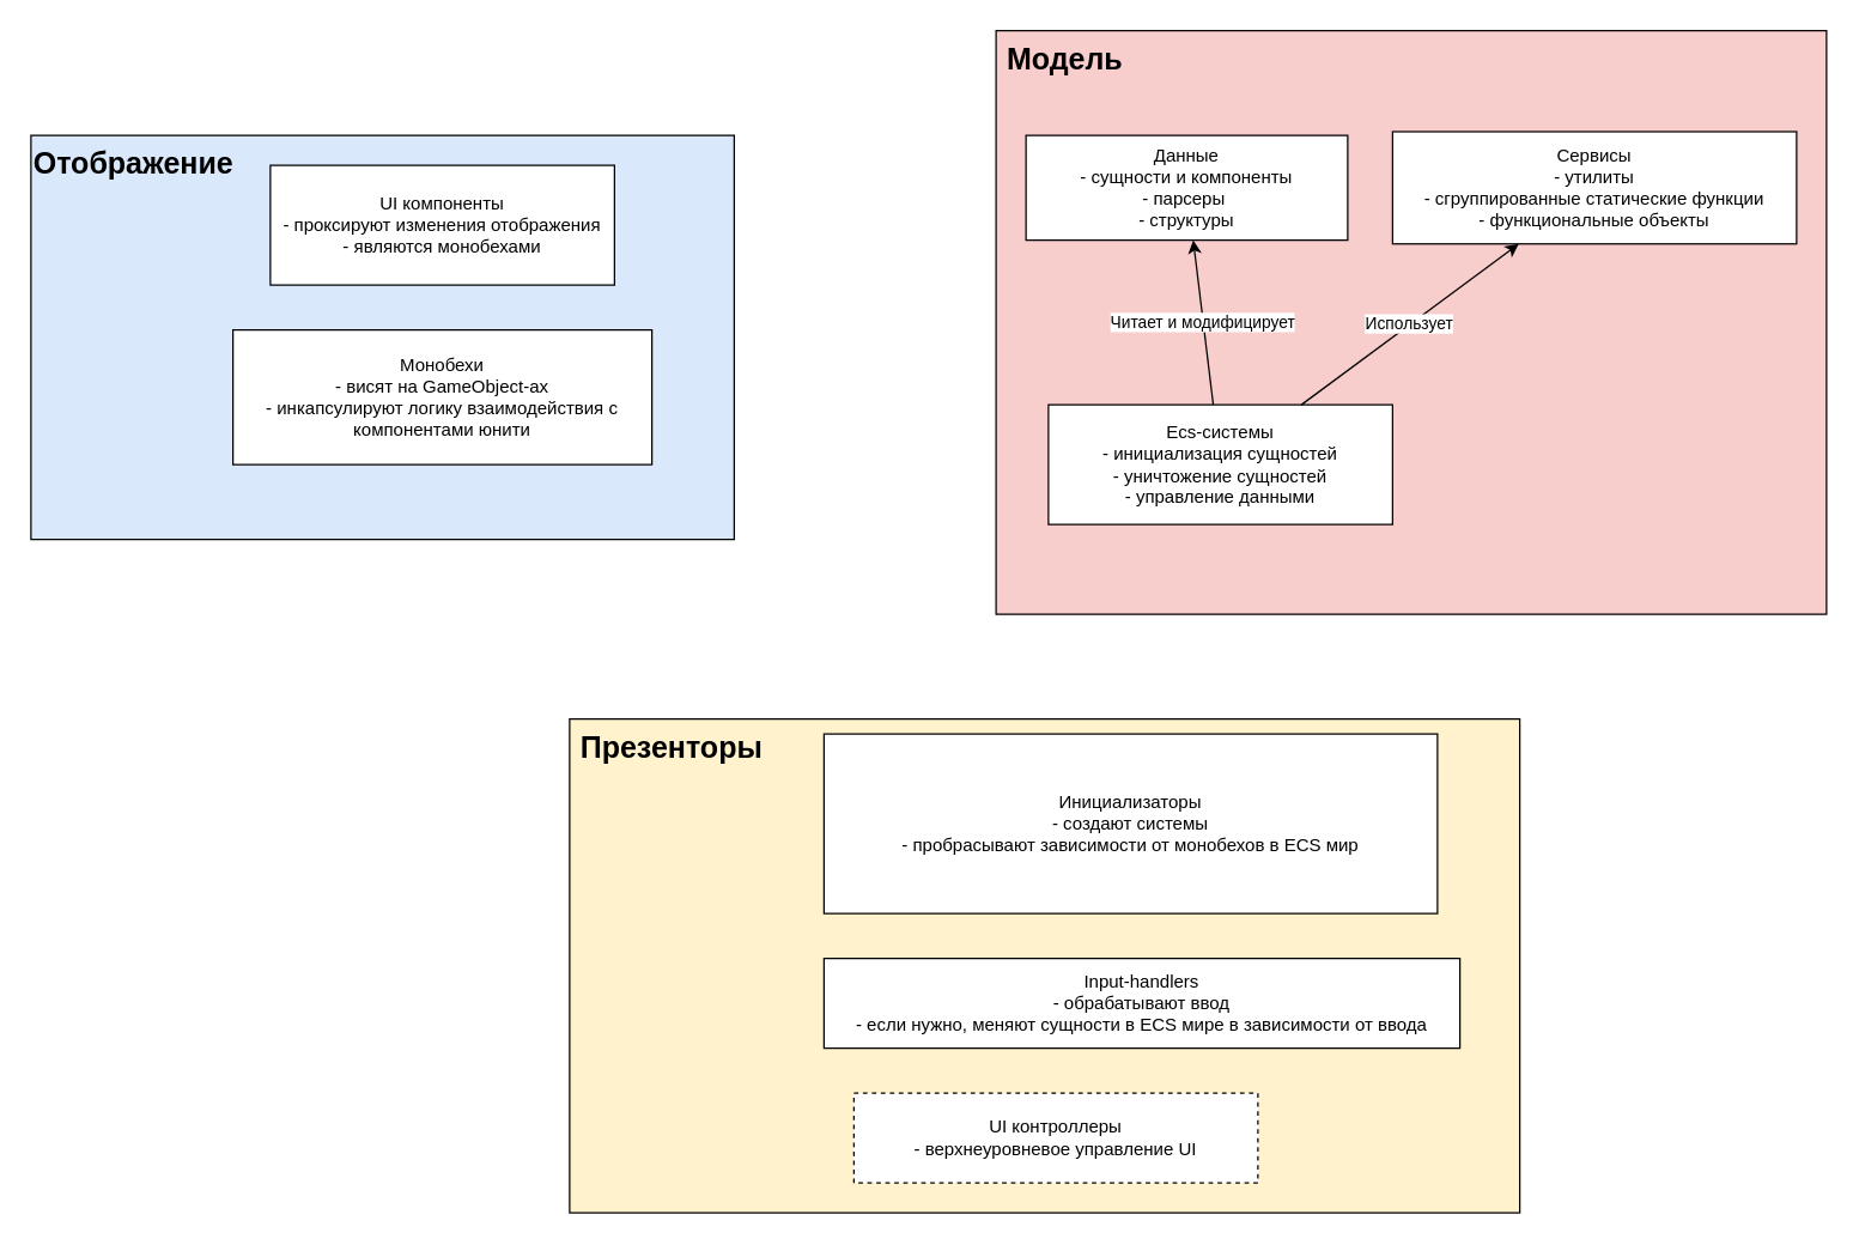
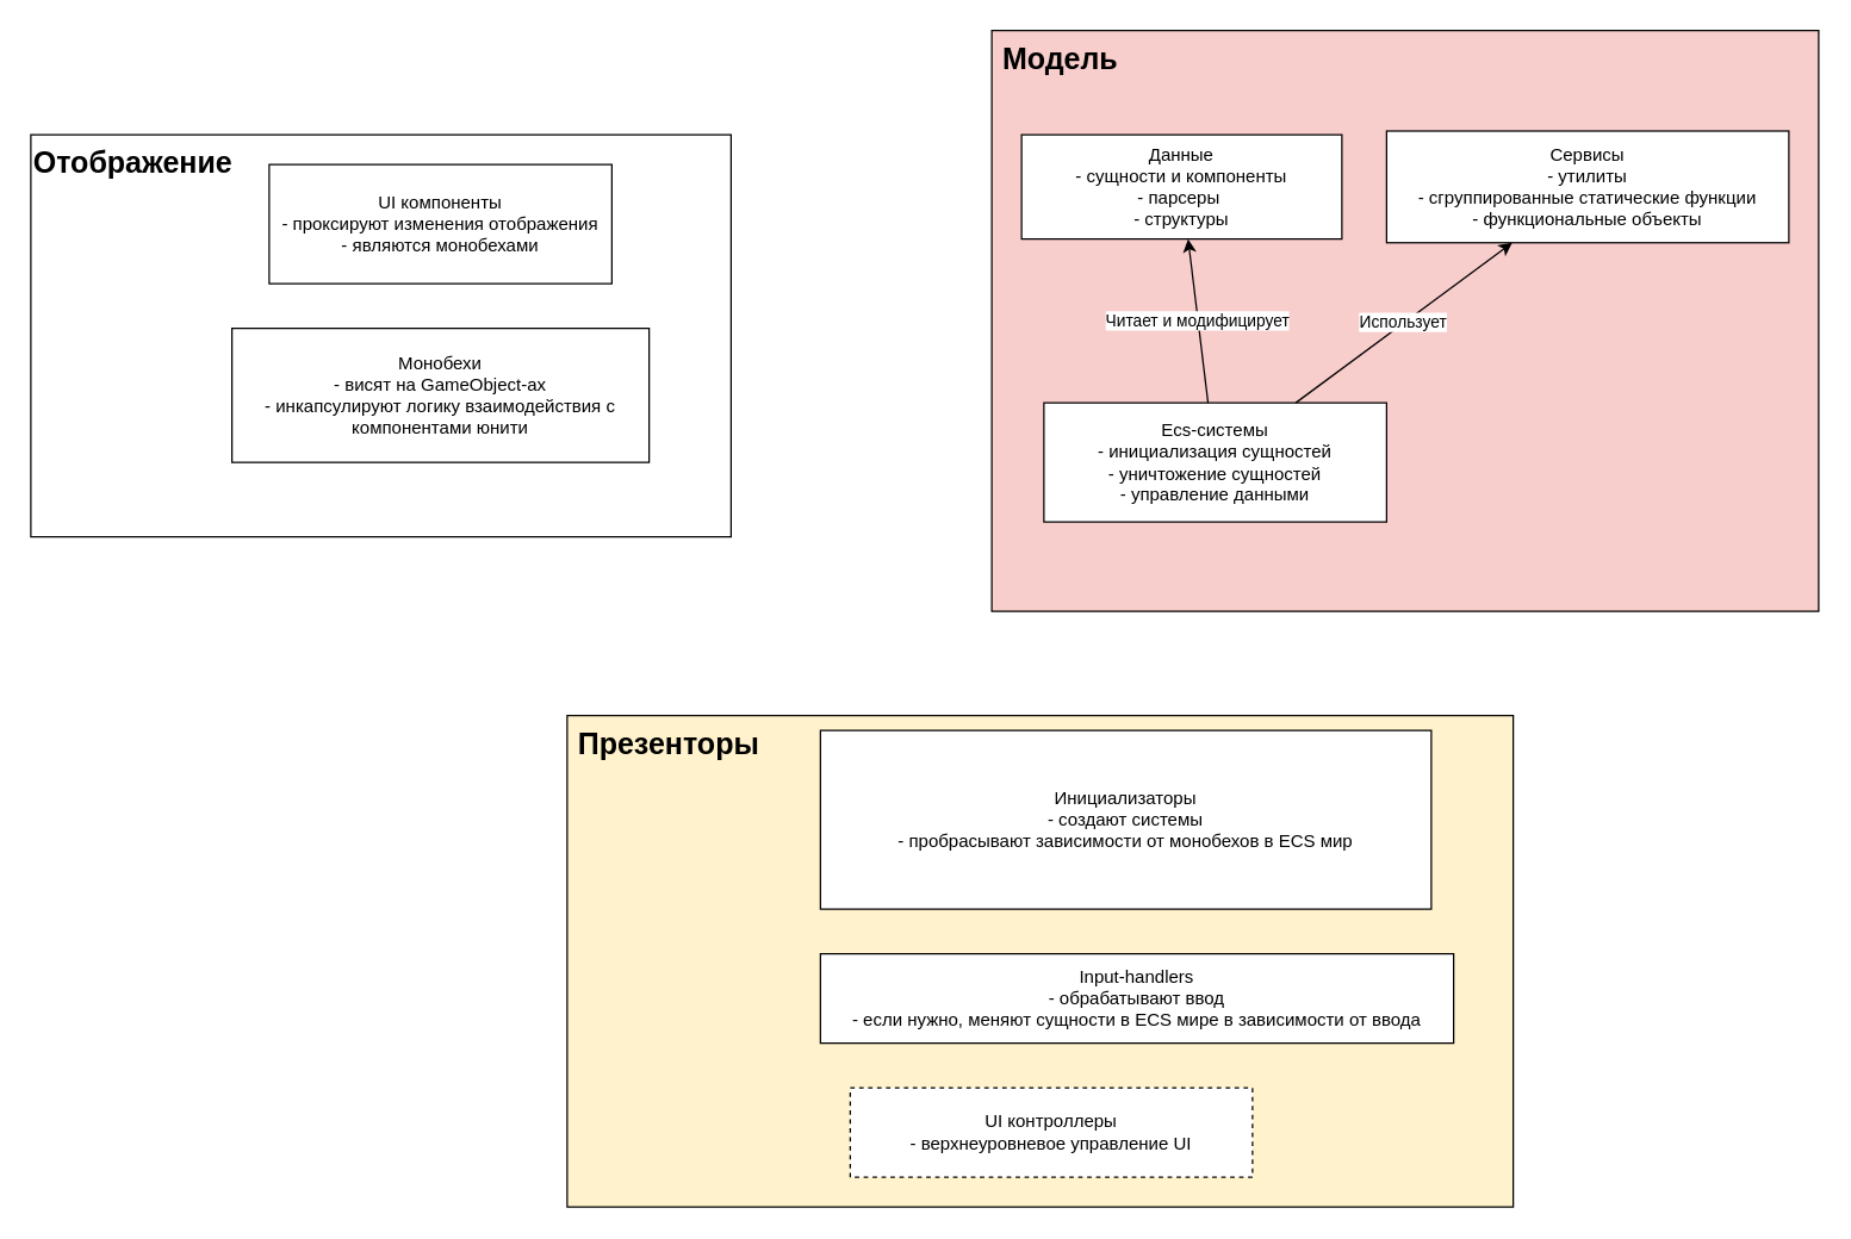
  <mxCell id="0" />
  <mxCell id="1" parent="0" />
- <mxCell id="2" value="Отображение" style="rounded=0;whiteSpace=wrap;html=1;fontSize=20;align=left;fontStyle=1;verticalAlign=top;fillColor=#dae8fc;" vertex="1" parent="1"><mxGeometry x="20" y="90" width="470" height="270" as="geometry" /></mxCell>
+ <mxCell id="2" value="Отображение" style="rounded=0;whiteSpace=wrap;html=1;fontSize=20;align=left;fontStyle=1;verticalAlign=top;" vertex="1" parent="1"><mxGeometry x="20" y="90" width="470" height="270" as="geometry" /></mxCell>
  <mxCell id="3" value="&amp;nbsp;Модель" style="rounded=0;whiteSpace=wrap;html=1;fontStyle=1;align=left;verticalAlign=top;fontSize=20;fillColor=#f8cecc;" vertex="1" parent="1"><mxGeometry x="665" y="20" width="555" height="390" as="geometry" /></mxCell>
  <mxCell id="4" value="Данные&lt;br&gt;- сущности и компоненты&lt;br&gt;- парсеры&amp;nbsp;&lt;br&gt;- структуры" style="rounded=0;whiteSpace=wrap;html=1;" vertex="1" parent="1"><mxGeometry x="685" y="90" width="215" height="70" as="geometry" /></mxCell>
  <mxCell id="5" value="Ecs-системы&lt;br&gt;- инициализация сущностей&lt;br&gt;- уничтожение сущностей&lt;br&gt;- управление данными" style="rounded=0;whiteSpace=wrap;html=1;" vertex="1" parent="1"><mxGeometry x="700" y="270" width="230" height="80" as="geometry" /></mxCell>
  <mxCell id="6" value="Сервисы&lt;br&gt;- утилиты&lt;br&gt;- сгруппированные статические функции&lt;br&gt;- функциональные объекты" style="rounded=0;whiteSpace=wrap;html=1;" vertex="1" parent="1"><mxGeometry x="930" y="87.5" width="270" height="75" as="geometry" /></mxCell>
  <mxCell id="7" value="Использует" style="endArrow=classic;html=1;" edge="1" parent="1" source="5" target="6"><mxGeometry width="50" height="50" relative="1" as="geometry"><mxPoint x="910" y="270" as="sourcePoint" /><mxPoint x="960" y="220" as="targetPoint" /></mxGeometry></mxCell>
  <mxCell id="8" value="Читает и модифицирует" style="endArrow=classic;html=1;" edge="1" parent="1" source="5" target="4"><mxGeometry width="50" height="50" relative="1" as="geometry"><mxPoint x="580" y="360" as="sourcePoint" /><mxPoint x="630" y="310" as="targetPoint" /></mxGeometry></mxCell>
  <mxCell id="9" value="&lt;b style=&quot;font-size: 20px&quot;&gt;&amp;nbsp;Презенторы&lt;/b&gt;" style="rounded=0;whiteSpace=wrap;html=1;fontSize=20;align=left;verticalAlign=top;fillColor=#fff2cc;" vertex="1" parent="1"><mxGeometry x="380" y="480" width="635" height="330" as="geometry" /></mxCell>
  <mxCell id="10" value="Инициализаторы&lt;br&gt;- создают системы&lt;br&gt;- пробрасывают зависимости от монобехов в ECS мир" style="rounded=0;whiteSpace=wrap;html=1;fontSize=12;align=center;verticalAlign=middle;" vertex="1" parent="1"><mxGeometry x="550" y="490" width="410" height="120" as="geometry" /></mxCell>
  <mxCell id="11" value="Input-handlers&lt;br&gt;- обрабатывают ввод&lt;br&gt;- если нужно, меняют сущности в ECS мире в зависимости от ввода" style="rounded=0;whiteSpace=wrap;html=1;fontSize=12;align=center;" vertex="1" parent="1"><mxGeometry x="550" y="640" width="425" height="60" as="geometry" /></mxCell>
  <mxCell id="12" value="UI контроллеры&lt;br&gt;- верхнеуровневое управление UI" style="rounded=0;whiteSpace=wrap;html=1;fontSize=12;align=center;dashed=1;" vertex="1" parent="1"><mxGeometry x="570" y="730" width="270" height="60" as="geometry" /></mxCell>
  <mxCell id="13" value="UI компоненты&lt;br&gt;- проксируют изменения отображения&lt;br&gt;- являются монобехами" style="rounded=0;whiteSpace=wrap;html=1;fontSize=12;align=center;" vertex="1" parent="1"><mxGeometry x="180" y="110" width="230" height="80" as="geometry" /></mxCell>
  <mxCell id="14" value="Монобехи&lt;br&gt;- висят на GameObject-ах&lt;br&gt;- инкапсулируют логику взаимодействия с компонентами юнити" style="rounded=0;whiteSpace=wrap;html=1;fontSize=12;align=center;" vertex="1" parent="1"><mxGeometry x="155" y="220" width="280" height="90" as="geometry" /></mxCell>
